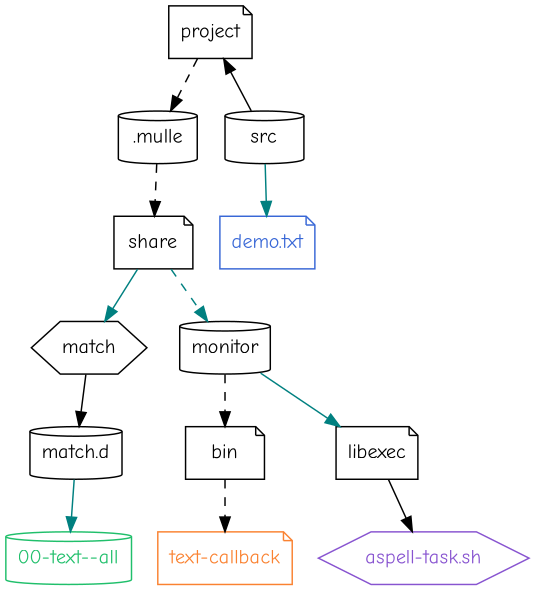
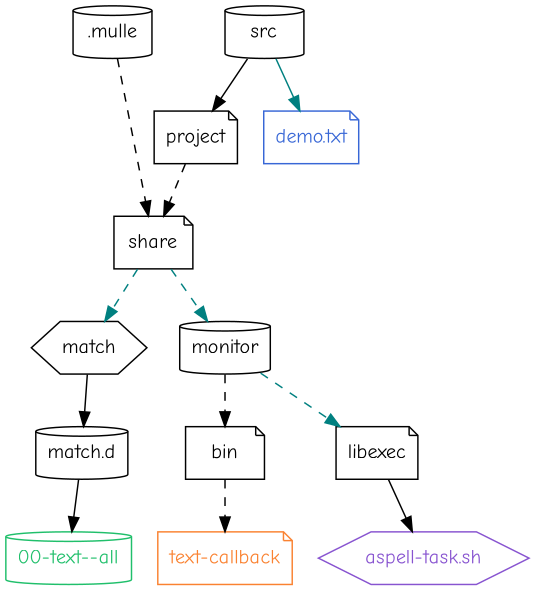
  digraph {
    fontname="Comic Neue"
    rankdir=TD
    node [fontname="Comic Neue" shape=note]
    edge [color=black fontname="Comic Neue" style=dashed]
    project
    ".mulle" [shape=cylinder]
    src [shape=cylinder]
    match [shape=hexagon]
    monitor [shape=cylinder]
    bin
    libexec
    share
    "demo.txt" [color="#3867d6" fontcolor="#3867d6"]
    "match.d" [shape=cylinder]
    "text-callback" [color="#fa8231" fontcolor="#fa8231"]
    "aspell-task.sh" [color="#8854d0" fontcolor="#8854d0" shape=hexagon]
    "00-text--all" [color="#20bf6b" fontcolor="#20bf6b" shape=cylinder]
    subgraph sub_1 {
      rank=same
      project
    }
    subgraph sub_2 {
      rank=same
      ".mulle"
      src
    }
    subgraph sub_3 {
      rank=same
      match
      monitor
    }
    subgraph sub_4 {
      rank=same
      bin
      libexec
    }
-   project -> ".mulle"
+   project -> share
    ".mulle" -> share
    src -> project [style=solid]
    src -> "demo.txt" [color=teal style=solid]
    match -> "match.d" [style=solid]
    monitor -> bin
-   monitor -> libexec [color=teal style=solid]
+   monitor -> libexec [color=teal]
    bin -> "text-callback"
    libexec -> "aspell-task.sh" [style=solid]
-   share -> match [color=teal style=solid]
+   share -> match [color=teal]
    share -> monitor [color=teal]
-   "match.d" -> "00-text--all" [color=teal style=solid]
+   "match.d" -> "00-text--all" [style=solid]
  }
